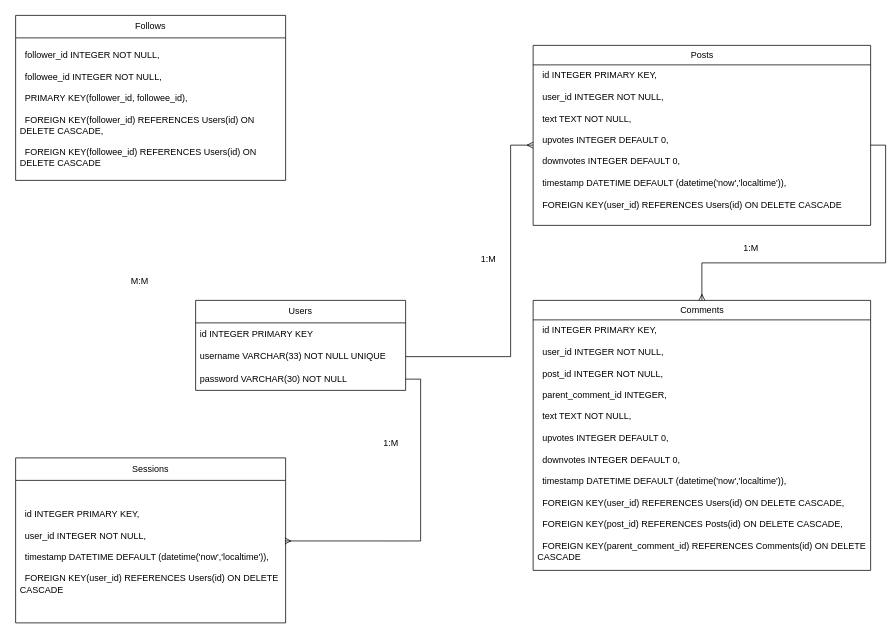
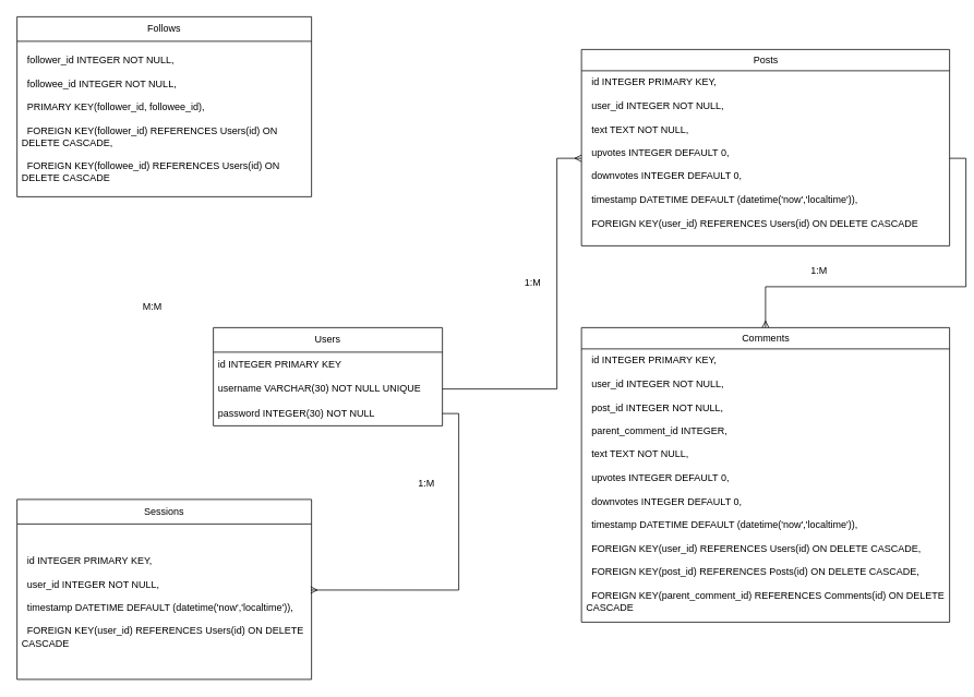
  <mxCell id="0" />
  <mxCell id="1" parent="0" />
  <mxCell id="2" value="Users" style="swimlane;fontStyle=0;childLayout=stackLayout;horizontal=1;startSize=30;horizontalStack=0;resizeParent=1;resizeParentMax=0;resizeLast=0;collapsible=1;marginBottom=0;whiteSpace=wrap;html=1;" vertex="1" parent="1"><mxGeometry x="260" y="400" width="280" height="120" as="geometry" /></mxCell>
  <mxCell id="3" value="id INTEGER PRIMARY KEY" style="text;strokeColor=none;fillColor=none;align=left;verticalAlign=middle;spacingLeft=4;spacingRight=4;overflow=hidden;points=[[0,0.5],[1,0.5]];portConstraint=eastwest;rotatable=0;whiteSpace=wrap;html=1;" vertex="1" parent="2"><mxGeometry y="30" width="280" height="30" as="geometry" /></mxCell>
- <mxCell id="4" value="username VARCHAR(33) NOT NULL UNIQUE" style="text;strokeColor=none;fillColor=none;align=left;verticalAlign=middle;spacingLeft=4;spacingRight=4;overflow=hidden;points=[[0,0.5],[1,0.5]];portConstraint=eastwest;rotatable=0;whiteSpace=wrap;html=1;" vertex="1" parent="2"><mxGeometry y="60" width="280" height="30" as="geometry" /></mxCell>
- <mxCell id="5" value="password VARCHAR(30) NOT NULL" style="text;strokeColor=none;fillColor=none;align=left;verticalAlign=middle;spacingLeft=4;spacingRight=4;overflow=hidden;points=[[0,0.5],[1,0.5]];portConstraint=eastwest;rotatable=0;whiteSpace=wrap;html=1;" vertex="1" parent="2"><mxGeometry y="90" width="280" height="30" as="geometry" /></mxCell>
+ <mxCell id="4" value="username VARCHAR(30) NOT NULL UNIQUE" style="text;strokeColor=none;fillColor=none;align=left;verticalAlign=middle;spacingLeft=4;spacingRight=4;overflow=hidden;points=[[0,0.5],[1,0.5]];portConstraint=eastwest;rotatable=0;whiteSpace=wrap;html=1;" vertex="1" parent="2"><mxGeometry y="60" width="280" height="30" as="geometry" /></mxCell>
+ <mxCell id="5" value="password INTEGER(30) NOT NULL" style="text;strokeColor=none;fillColor=none;align=left;verticalAlign=middle;spacingLeft=4;spacingRight=4;overflow=hidden;points=[[0,0.5],[1,0.5]];portConstraint=eastwest;rotatable=0;whiteSpace=wrap;html=1;" vertex="1" parent="2"><mxGeometry y="90" width="280" height="30" as="geometry" /></mxCell>
  <mxCell id="6" value="Posts" style="swimlane;fontStyle=0;childLayout=stackLayout;horizontal=1;startSize=26;fillColor=none;horizontalStack=0;resizeParent=1;resizeParentMax=0;resizeLast=0;collapsible=1;marginBottom=0;html=1;" vertex="1" parent="1"><mxGeometry x="710" y="60" width="450" height="240" as="geometry" /></mxCell>
  <mxCell id="7" value="&lt;div&gt;&amp;nbsp; id INTEGER PRIMARY KEY,&lt;/div&gt;&lt;div&gt;&lt;br&gt;&lt;/div&gt;&lt;div&gt;&amp;nbsp; user_id INTEGER NOT NULL,&lt;/div&gt;&lt;div&gt;&lt;br&gt;&lt;/div&gt;&lt;div&gt;&amp;nbsp; text TEXT NOT NULL,&lt;/div&gt;&lt;div&gt;&lt;br&gt;&lt;/div&gt;&lt;div&gt;&amp;nbsp; upvotes INTEGER DEFAULT 0,&lt;/div&gt;&lt;div&gt;&lt;br&gt;&lt;/div&gt;&lt;div&gt;&amp;nbsp; downvotes INTEGER DEFAULT 0,&lt;/div&gt;&lt;div&gt;&lt;br&gt;&lt;/div&gt;&lt;div&gt;&amp;nbsp; timestamp DATETIME DEFAULT (datetime('now','localtime')),&lt;/div&gt;&lt;div&gt;&lt;br&gt;&lt;/div&gt;&lt;div&gt;&amp;nbsp; FOREIGN KEY(user_id) REFERENCES Users(id) ON DELETE CASCADE&lt;/div&gt;&lt;div&gt;&lt;br&gt;&lt;/div&gt;" style="text;strokeColor=none;fillColor=none;align=left;verticalAlign=top;spacingLeft=4;spacingRight=4;overflow=hidden;rotatable=0;points=[[0,0.5],[1,0.5]];portConstraint=eastwest;whiteSpace=wrap;html=1;" vertex="1" parent="6"><mxGeometry y="26" width="450" height="214" as="geometry" /></mxCell>
  <mxCell id="8" value="Comments" style="swimlane;fontStyle=0;childLayout=stackLayout;horizontal=1;startSize=26;fillColor=none;horizontalStack=0;resizeParent=1;resizeParentMax=0;resizeLast=0;collapsible=1;marginBottom=0;html=1;" vertex="1" parent="1"><mxGeometry x="710" y="400" width="450" height="360" as="geometry" /></mxCell>
  <mxCell id="9" value="&lt;div&gt;&lt;div&gt;&amp;nbsp; id INTEGER PRIMARY KEY,&lt;/div&gt;&lt;div&gt;&lt;br&gt;&lt;/div&gt;&lt;div&gt;&amp;nbsp; user_id INTEGER NOT NULL,&lt;/div&gt;&lt;div&gt;&lt;br&gt;&lt;/div&gt;&lt;div&gt;&amp;nbsp; post_id INTEGER NOT NULL,&lt;/div&gt;&lt;div&gt;&lt;br&gt;&lt;/div&gt;&lt;div&gt;&amp;nbsp; parent_comment_id INTEGER,&lt;/div&gt;&lt;div&gt;&lt;br&gt;&lt;/div&gt;&lt;div&gt;&amp;nbsp; text TEXT NOT NULL,&lt;/div&gt;&lt;div&gt;&lt;br&gt;&lt;/div&gt;&lt;div&gt;&amp;nbsp; upvotes INTEGER DEFAULT 0,&lt;/div&gt;&lt;div&gt;&lt;br&gt;&lt;/div&gt;&lt;div&gt;&amp;nbsp; downvotes INTEGER DEFAULT 0,&lt;/div&gt;&lt;div&gt;&lt;br&gt;&lt;/div&gt;&lt;div&gt;&amp;nbsp; timestamp DATETIME DEFAULT (datetime('now','localtime')),&lt;/div&gt;&lt;div&gt;&lt;br&gt;&lt;/div&gt;&lt;div&gt;&amp;nbsp; FOREIGN KEY(user_id) REFERENCES Users(id) ON DELETE CASCADE,&lt;/div&gt;&lt;div&gt;&lt;br&gt;&lt;/div&gt;&lt;div&gt;&amp;nbsp; FOREIGN KEY(post_id) REFERENCES Posts(id) ON DELETE CASCADE,&lt;/div&gt;&lt;div&gt;&lt;br&gt;&lt;/div&gt;&lt;div&gt;&amp;nbsp; FOREIGN KEY(parent_comment_id) REFERENCES Comments(id) ON DELETE CASCADE&lt;/div&gt;&lt;/div&gt;" style="text;strokeColor=none;fillColor=none;align=left;verticalAlign=top;spacingLeft=4;spacingRight=4;overflow=hidden;rotatable=0;points=[[0,0.5],[1,0.5]];portConstraint=eastwest;whiteSpace=wrap;html=1;" vertex="1" parent="8"><mxGeometry y="26" width="450" height="334" as="geometry" /></mxCell>
  <mxCell id="10" value="Follows" style="swimlane;fontStyle=0;childLayout=stackLayout;horizontal=1;startSize=30;horizontalStack=0;resizeParent=1;resizeParentMax=0;resizeLast=0;collapsible=1;marginBottom=0;whiteSpace=wrap;html=1;" vertex="1" parent="1"><mxGeometry x="20" y="20" width="360" height="220" as="geometry" /></mxCell>
  <mxCell id="11" value="&lt;div&gt;&amp;nbsp; follower_id INTEGER NOT NULL,&lt;/div&gt;&lt;div&gt;&lt;br&gt;&lt;/div&gt;&lt;div&gt;&amp;nbsp; followee_id INTEGER NOT NULL,&lt;/div&gt;&lt;div&gt;&lt;br&gt;&lt;/div&gt;&lt;div&gt;&amp;nbsp; PRIMARY KEY(follower_id, followee_id),&lt;/div&gt;&lt;div&gt;&lt;br&gt;&lt;/div&gt;&lt;div&gt;&amp;nbsp; FOREIGN KEY(follower_id) REFERENCES Users(id) ON DELETE CASCADE,&lt;/div&gt;&lt;div&gt;&lt;br&gt;&lt;/div&gt;&lt;div&gt;&amp;nbsp; FOREIGN KEY(followee_id) REFERENCES Users(id) ON DELETE CASCADE&lt;/div&gt;" style="text;strokeColor=none;fillColor=none;align=left;verticalAlign=middle;spacingLeft=4;spacingRight=4;overflow=hidden;points=[[0,0.5],[1,0.5]];portConstraint=eastwest;rotatable=0;whiteSpace=wrap;html=1;" vertex="1" parent="10"><mxGeometry y="30" width="360" height="190" as="geometry" /></mxCell>
  <mxCell id="12" value="Sessions" style="swimlane;fontStyle=0;childLayout=stackLayout;horizontal=1;startSize=30;horizontalStack=0;resizeParent=1;resizeParentMax=0;resizeLast=0;collapsible=1;marginBottom=0;whiteSpace=wrap;html=1;" vertex="1" parent="1"><mxGeometry x="20" y="610" width="360" height="220" as="geometry" /></mxCell>
  <mxCell id="13" value="&lt;div&gt;&amp;nbsp; id INTEGER PRIMARY KEY,&lt;/div&gt;&lt;div&gt;&lt;br&gt;&lt;/div&gt;&lt;div&gt;&amp;nbsp; user_id INTEGER NOT NULL,&lt;/div&gt;&lt;div&gt;&lt;br&gt;&lt;/div&gt;&lt;div&gt;&amp;nbsp; timestamp DATETIME DEFAULT (datetime('now','localtime')),&lt;/div&gt;&lt;div&gt;&lt;br&gt;&lt;/div&gt;&lt;div&gt;&amp;nbsp; FOREIGN KEY(user_id) REFERENCES Users(id) ON DELETE CASCADE&lt;/div&gt;" style="text;strokeColor=none;fillColor=none;align=left;verticalAlign=middle;spacingLeft=4;spacingRight=4;overflow=hidden;points=[[0,0.5],[1,0.5]];portConstraint=eastwest;rotatable=0;whiteSpace=wrap;html=1;" vertex="1" parent="12"><mxGeometry y="30" width="360" height="190" as="geometry" /></mxCell>
  <mxCell id="14" value="" style="edgeStyle=orthogonalEdgeStyle;rounded=0;orthogonalLoop=1;jettySize=auto;html=1;endArrow=ERmany;endFill=0;exitX=1;exitY=0.5;exitDx=0;exitDy=0;" edge="1" parent="1" source="4" target="7"><mxGeometry relative="1" as="geometry"><Array as="points"><mxPoint x="680" y="475" /><mxPoint x="680" y="193" /></Array></mxGeometry></mxCell>
  <mxCell id="15" value="1:M" style="text;html=1;align=center;verticalAlign=middle;resizable=0;points=[];autosize=1;strokeColor=none;fillColor=none;" vertex="1" parent="1"><mxGeometry x="630" y="330" width="40" height="30" as="geometry" /></mxCell>
  <mxCell id="16" value="M:M" style="text;html=1;align=center;verticalAlign=middle;resizable=0;points=[];autosize=1;strokeColor=none;fillColor=none;" vertex="1" parent="1"><mxGeometry x="160" y="360" width="50" height="30" as="geometry" /></mxCell>
  <mxCell id="17" style="edgeStyle=orthogonalEdgeStyle;rounded=0;orthogonalLoop=1;jettySize=auto;html=1;exitX=1;exitY=0.5;exitDx=0;exitDy=0;entryX=0.997;entryY=0.425;entryDx=0;entryDy=0;entryPerimeter=0;endArrow=ERmany;endFill=0;" edge="1" parent="1" source="5" target="13"><mxGeometry relative="1" as="geometry" /></mxCell>
  <mxCell id="18" style="edgeStyle=orthogonalEdgeStyle;rounded=0;orthogonalLoop=1;jettySize=auto;html=1;exitX=1;exitY=0.5;exitDx=0;exitDy=0;entryX=0.5;entryY=0;entryDx=0;entryDy=0;endArrow=ERmany;endFill=0;" edge="1" parent="1" source="7" target="8"><mxGeometry relative="1" as="geometry" /></mxCell>
  <mxCell id="19" value="1:M" style="text;html=1;align=center;verticalAlign=middle;resizable=0;points=[];autosize=1;strokeColor=none;fillColor=none;" vertex="1" parent="1"><mxGeometry x="500" y="575" width="40" height="30" as="geometry" /></mxCell>
  <mxCell id="20" value="1:M" style="text;html=1;align=center;verticalAlign=middle;resizable=0;points=[];autosize=1;strokeColor=none;fillColor=none;" vertex="1" parent="1"><mxGeometry x="980" y="315" width="40" height="30" as="geometry" /></mxCell>
